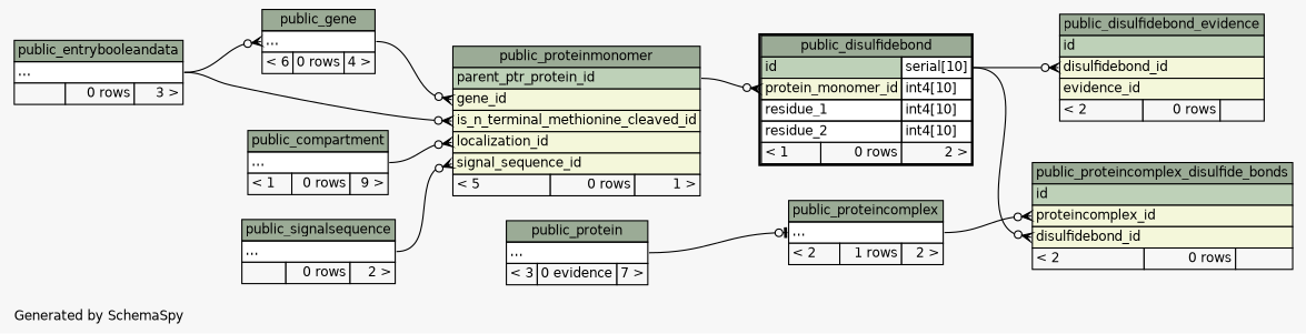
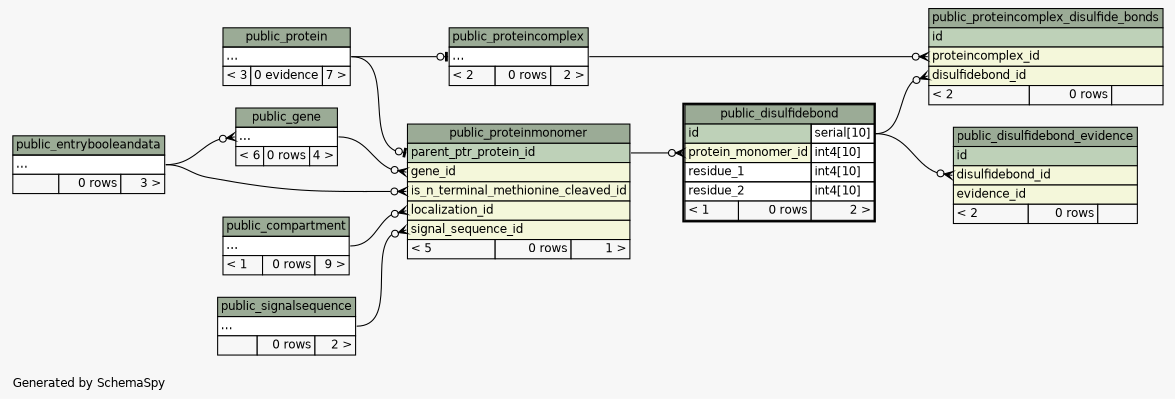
  digraph {
    bgcolor="#f7f7f7"
    fontname=Helvetica
    fontsize=11
    label="\nGenerated by SchemaSpy"
    labeljust=l
    nodesep=0.18
    rankdir=RL
    ranksep=0.46
    node [fontname=Helvetica fontsize=11 shape=plaintext]
    edge [arrowhead=none arrowsize=0.8 arrowtail=crowodot dir=back headport="elipses:e" tailport="elipses:w"]
    n1 [label=<     <TABLE BORDER="2" CELLBORDER="1" CELLSPACING="0" BGCOLOR="#ffffff">       <TR><TD COLSPAN="3" BGCOLOR="#9bab96" ALIGN="CENTER">public_disulfidebond</TD></TR>       <TR><TD PORT="id" COLSPAN="2" BGCOLOR="#bed1b8" ALIGN="LEFT">id</TD><TD PORT="id.type" ALIGN="LEFT">serial[10]</TD></TR>       <TR><TD PORT="protein_monomer_id" COLSPAN="2" BGCOLOR="#f4f7da" ALIGN="LEFT">protein_monomer_id</TD><TD PORT="protein_monomer_id.type" ALIGN="LEFT">int4[10]</TD></TR>       <TR><TD PORT="residue_1" COLSPAN="2" ALIGN="LEFT">residue_1</TD><TD PORT="residue_1.type" ALIGN="LEFT">int4[10]</TD></TR>       <TR><TD PORT="residue_2" COLSPAN="2" ALIGN="LEFT">residue_2</TD><TD PORT="residue_2.type" ALIGN="LEFT">int4[10]</TD></TR>       <TR><TD ALIGN="LEFT" BGCOLOR="#f7f7f7">&lt; 1</TD><TD ALIGN="RIGHT" BGCOLOR="#f7f7f7">0 rows</TD><TD ALIGN="RIGHT" BGCOLOR="#f7f7f7">2 &gt;</TD></TR>     </TABLE>>]
    n2 [label=<     <TABLE BORDER="0" CELLBORDER="1" CELLSPACING="0" BGCOLOR="#ffffff">       <TR><TD COLSPAN="3" BGCOLOR="#9bab96" ALIGN="CENTER">public_proteinmonomer</TD></TR>       <TR><TD PORT="parent_ptr_protein_id" COLSPAN="3" BGCOLOR="#bed1b8" ALIGN="LEFT">parent_ptr_protein_id</TD></TR>       <TR><TD PORT="gene_id" COLSPAN="3" BGCOLOR="#f4f7da" ALIGN="LEFT">gene_id</TD></TR>       <TR><TD PORT="is_n_terminal_methionine_cleaved_id" COLSPAN="3" BGCOLOR="#f4f7da" ALIGN="LEFT">is_n_terminal_methionine_cleaved_id</TD></TR>       <TR><TD PORT="localization_id" COLSPAN="3" BGCOLOR="#f4f7da" ALIGN="LEFT">localization_id</TD></TR>       <TR><TD PORT="signal_sequence_id" COLSPAN="3" BGCOLOR="#f4f7da" ALIGN="LEFT">signal_sequence_id</TD></TR>       <TR><TD ALIGN="LEFT" BGCOLOR="#f7f7f7">&lt; 5</TD><TD ALIGN="RIGHT" BGCOLOR="#f7f7f7">0 rows</TD><TD ALIGN="RIGHT" BGCOLOR="#f7f7f7">1 &gt;</TD></TR>     </TABLE>>]
    n3 [label=<     <TABLE BORDER="0" CELLBORDER="1" CELLSPACING="0" BGCOLOR="#ffffff">       <TR><TD COLSPAN="3" BGCOLOR="#9bab96" ALIGN="CENTER">public_gene</TD></TR>       <TR><TD PORT="elipses" COLSPAN="3" ALIGN="LEFT">...</TD></TR>       <TR><TD ALIGN="LEFT" BGCOLOR="#f7f7f7">&lt; 6</TD><TD ALIGN="RIGHT" BGCOLOR="#f7f7f7">0 rows</TD><TD ALIGN="RIGHT" BGCOLOR="#f7f7f7">4 &gt;</TD></TR>     </TABLE>>]
    n4 [label=<     <TABLE BORDER="0" CELLBORDER="1" CELLSPACING="0" BGCOLOR="#ffffff">       <TR><TD COLSPAN="3" BGCOLOR="#9bab96" ALIGN="CENTER">public_entrybooleandata</TD></TR>       <TR><TD PORT="elipses" COLSPAN="3" ALIGN="LEFT">...</TD></TR>       <TR><TD ALIGN="LEFT" BGCOLOR="#f7f7f7">  </TD><TD ALIGN="RIGHT" BGCOLOR="#f7f7f7">0 rows</TD><TD ALIGN="RIGHT" BGCOLOR="#f7f7f7">3 &gt;</TD></TR>     </TABLE>>]
    n5 [label=<     <TABLE BORDER="0" CELLBORDER="1" CELLSPACING="0" BGCOLOR="#ffffff">       <TR><TD COLSPAN="3" BGCOLOR="#9bab96" ALIGN="CENTER">public_protein</TD></TR>       <TR><TD PORT="elipses" COLSPAN="3" ALIGN="LEFT">...</TD></TR>       <TR><TD ALIGN="LEFT" BGCOLOR="#f7f7f7">&lt; 3</TD><TD ALIGN="RIGHT" BGCOLOR="#f7f7f7">0 evidence</TD><TD ALIGN="RIGHT" BGCOLOR="#f7f7f7">7 &gt;</TD></TR>     </TABLE>>]
    n6 [label=<     <TABLE BORDER="0" CELLBORDER="1" CELLSPACING="0" BGCOLOR="#ffffff">       <TR><TD COLSPAN="3" BGCOLOR="#9bab96" ALIGN="CENTER">public_compartment</TD></TR>       <TR><TD PORT="elipses" COLSPAN="3" ALIGN="LEFT">...</TD></TR>       <TR><TD ALIGN="LEFT" BGCOLOR="#f7f7f7">&lt; 1</TD><TD ALIGN="RIGHT" BGCOLOR="#f7f7f7">0 rows</TD><TD ALIGN="RIGHT" BGCOLOR="#f7f7f7">9 &gt;</TD></TR>     </TABLE>>]
    n7 [label=<     <TABLE BORDER="0" CELLBORDER="1" CELLSPACING="0" BGCOLOR="#ffffff">       <TR><TD COLSPAN="3" BGCOLOR="#9bab96" ALIGN="CENTER">public_signalsequence</TD></TR>       <TR><TD PORT="elipses" COLSPAN="3" ALIGN="LEFT">...</TD></TR>       <TR><TD ALIGN="LEFT" BGCOLOR="#f7f7f7">  </TD><TD ALIGN="RIGHT" BGCOLOR="#f7f7f7">0 rows</TD><TD ALIGN="RIGHT" BGCOLOR="#f7f7f7">2 &gt;</TD></TR>     </TABLE>>]
    n8 [label=<     <TABLE BORDER="0" CELLBORDER="1" CELLSPACING="0" BGCOLOR="#ffffff">       <TR><TD COLSPAN="3" BGCOLOR="#9bab96" ALIGN="CENTER">public_disulfidebond_evidence</TD></TR>       <TR><TD PORT="id" COLSPAN="3" BGCOLOR="#bed1b8" ALIGN="LEFT">id</TD></TR>       <TR><TD PORT="disulfidebond_id" COLSPAN="3" BGCOLOR="#f4f7da" ALIGN="LEFT">disulfidebond_id</TD></TR>       <TR><TD PORT="evidence_id" COLSPAN="3" BGCOLOR="#f4f7da" ALIGN="LEFT">evidence_id</TD></TR>       <TR><TD ALIGN="LEFT" BGCOLOR="#f7f7f7">&lt; 2</TD><TD ALIGN="RIGHT" BGCOLOR="#f7f7f7">0 rows</TD><TD ALIGN="RIGHT" BGCOLOR="#f7f7f7">  </TD></TR>     </TABLE>>]
-   n9 [label=<     <TABLE BORDER="0" CELLBORDER="1" CELLSPACING="0" BGCOLOR="#ffffff">       <TR><TD COLSPAN="3" BGCOLOR="#9bab96" ALIGN="CENTER">public_proteincomplex</TD></TR>       <TR><TD PORT="elipses" COLSPAN="3" ALIGN="LEFT">...</TD></TR>       <TR><TD ALIGN="LEFT" BGCOLOR="#f7f7f7">&lt; 2</TD><TD ALIGN="RIGHT" BGCOLOR="#f7f7f7">1 rows</TD><TD ALIGN="RIGHT" BGCOLOR="#f7f7f7">2 &gt;</TD></TR>     </TABLE>>]
+   n9 [label=<     <TABLE BORDER="0" CELLBORDER="1" CELLSPACING="0" BGCOLOR="#ffffff">       <TR><TD COLSPAN="3" BGCOLOR="#9bab96" ALIGN="CENTER">public_proteincomplex</TD></TR>       <TR><TD PORT="elipses" COLSPAN="3" ALIGN="LEFT">...</TD></TR>       <TR><TD ALIGN="LEFT" BGCOLOR="#f7f7f7">&lt; 2</TD><TD ALIGN="RIGHT" BGCOLOR="#f7f7f7">0 rows</TD><TD ALIGN="RIGHT" BGCOLOR="#f7f7f7">2 &gt;</TD></TR>     </TABLE>>]
    n10 [label=<     <TABLE BORDER="0" CELLBORDER="1" CELLSPACING="0" BGCOLOR="#ffffff">       <TR><TD COLSPAN="3" BGCOLOR="#9bab96" ALIGN="CENTER">public_proteincomplex_disulfide_bonds</TD></TR>       <TR><TD PORT="id" COLSPAN="3" BGCOLOR="#bed1b8" ALIGN="LEFT">id</TD></TR>       <TR><TD PORT="proteincomplex_id" COLSPAN="3" BGCOLOR="#f4f7da" ALIGN="LEFT">proteincomplex_id</TD></TR>       <TR><TD PORT="disulfidebond_id" COLSPAN="3" BGCOLOR="#f4f7da" ALIGN="LEFT">disulfidebond_id</TD></TR>       <TR><TD ALIGN="LEFT" BGCOLOR="#f7f7f7">&lt; 2</TD><TD ALIGN="RIGHT" BGCOLOR="#f7f7f7">0 rows</TD><TD ALIGN="RIGHT" BGCOLOR="#f7f7f7">  </TD></TR>     </TABLE>>]
    n1 -> n2 [headport="parent_ptr_protein_id:e" tailport="protein_monomer_id:w"]
    n2 -> n3 [tailport="gene_id:w"]
    n2 -> n4 [tailport="is_n_terminal_methionine_cleaved_id:w"]
+   n2 -> n5 [arrowtail=teeodot tailport="parent_ptr_protein_id:w"]
    n2 -> n6 [tailport="localization_id:w"]
    n2 -> n7 [tailport="signal_sequence_id:w"]
    n3 -> n4
    n8 -> n1 [headport="id.type:e" tailport="disulfidebond_id:w"]
    n9 -> n5 [arrowtail=teeodot]
    n10 -> n1 [headport="id.type:e" tailport="disulfidebond_id:w"]
    n10 -> n9 [tailport="proteincomplex_id:w"]
  }
